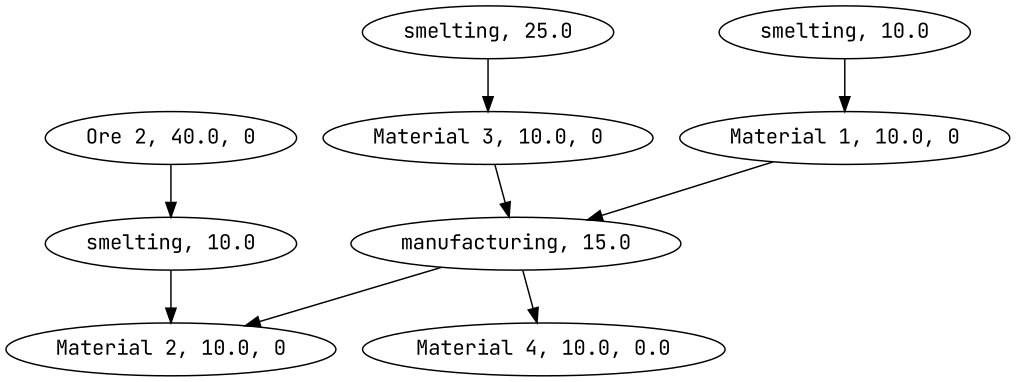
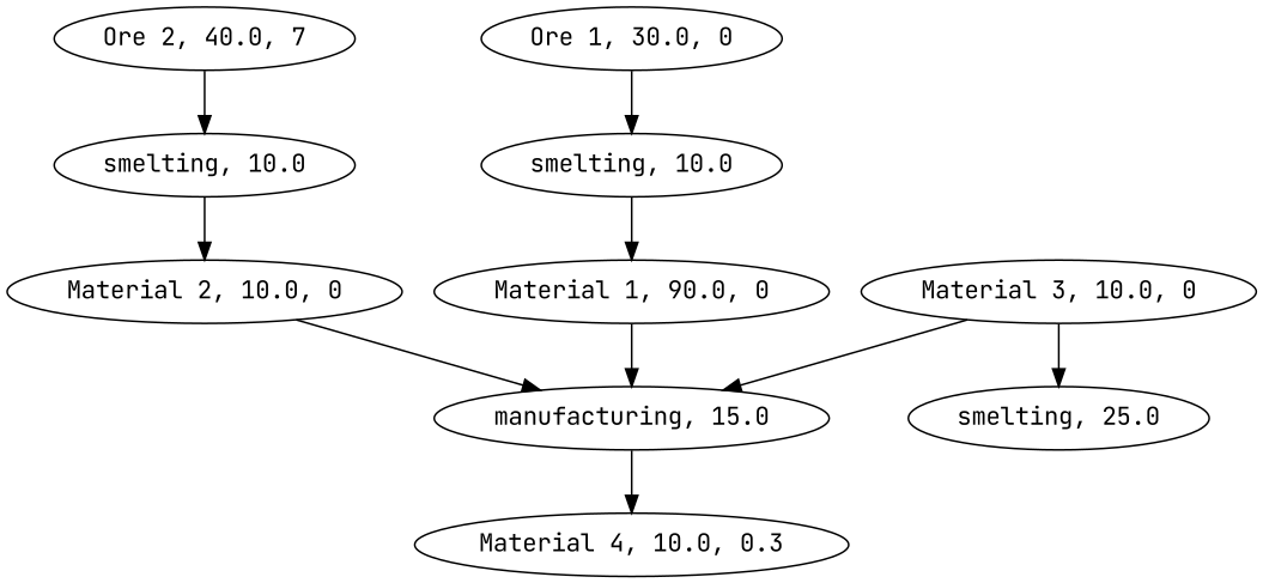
  digraph {
    fontname="JetBrains Mono"
    node [fontname="JetBrains Mono"]
    edge [fontname="JetBrains Mono"]
    n1 [label="manufacturing, 15.0"]
-   n2 [label="Material 4, 10.0, 0.0"]
+   n2 [label="Material 4, 10.0, 0.3"]
    n3 [label="Material 3, 10.0, 0"]
    n4 [label="smelting, 10.0"]
    n5 [label="Material 2, 10.0, 0"]
    n6 [label="smelting, 10.0"]
-   n7 [label="Material 1, 10.0, 0"]
+   n7 [label="Material 1, 90.0, 0"]
    n8 [label="smelting, 25.0"]
-   n9 [label="Ore 2, 40.0, 0"]
+   n9 [label="Ore 2, 40.0, 7"]
+   n10 [label="Ore 1, 30.0, 0"]
    n1 -> n2
    n3 -> n1
    n4 -> n5
-   n1 -> n5
+   n5 -> n1
    n6 -> n7
    n7 -> n1
-   n8 -> n3
+   n3 -> n8
    n9 -> n4
+   n10 -> n6
  }
